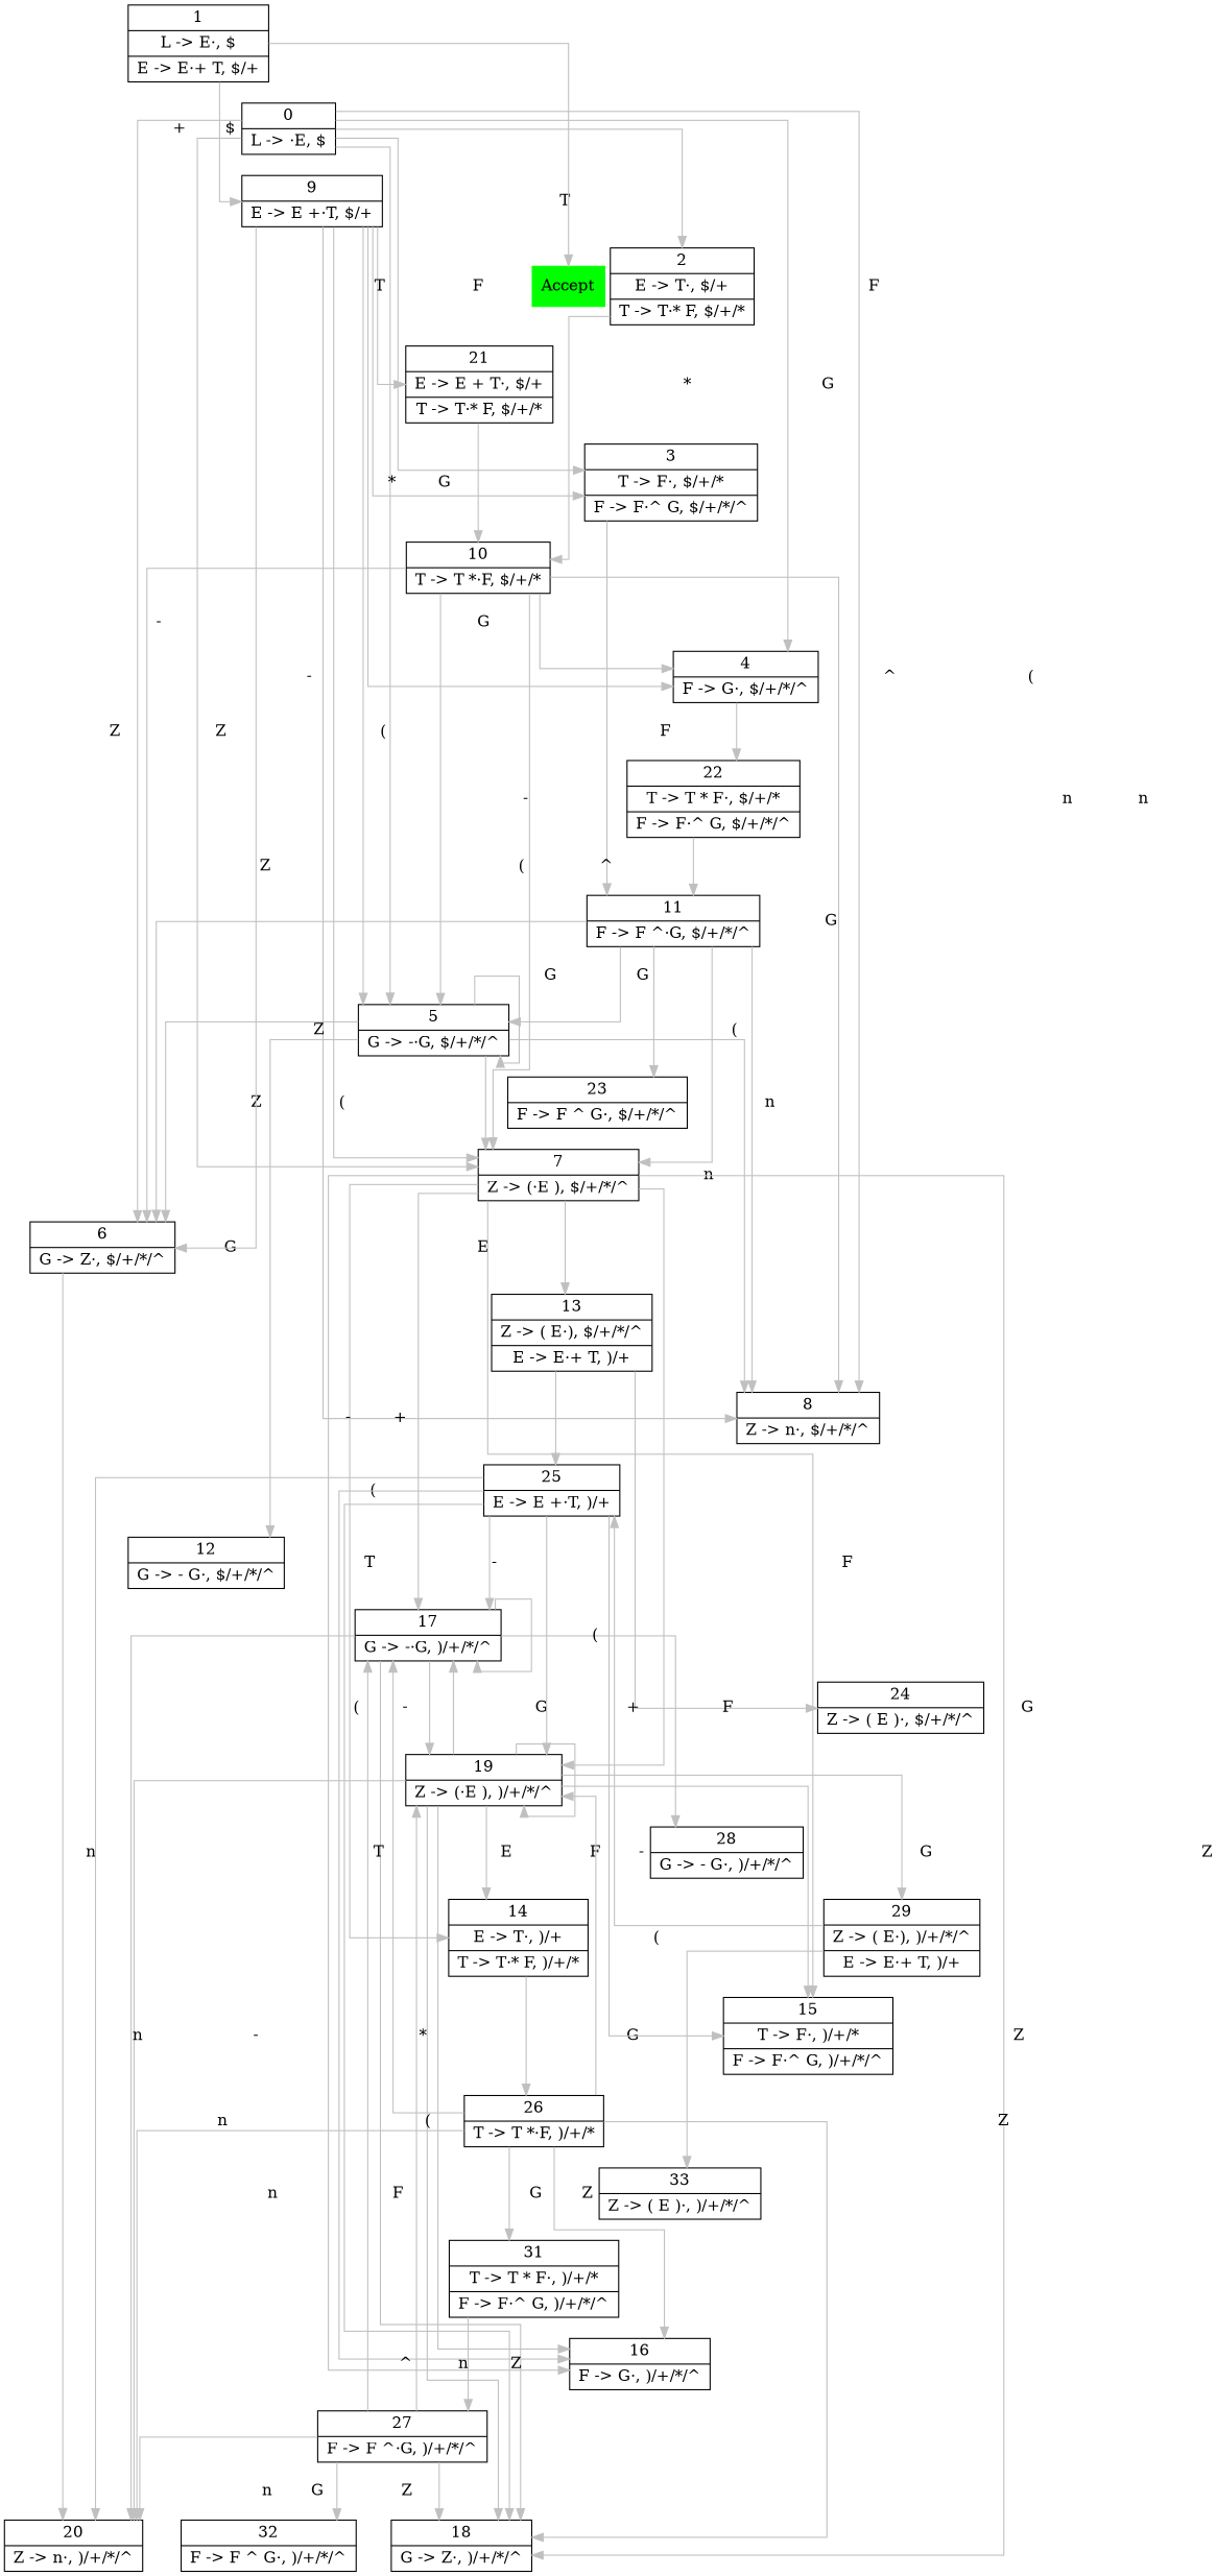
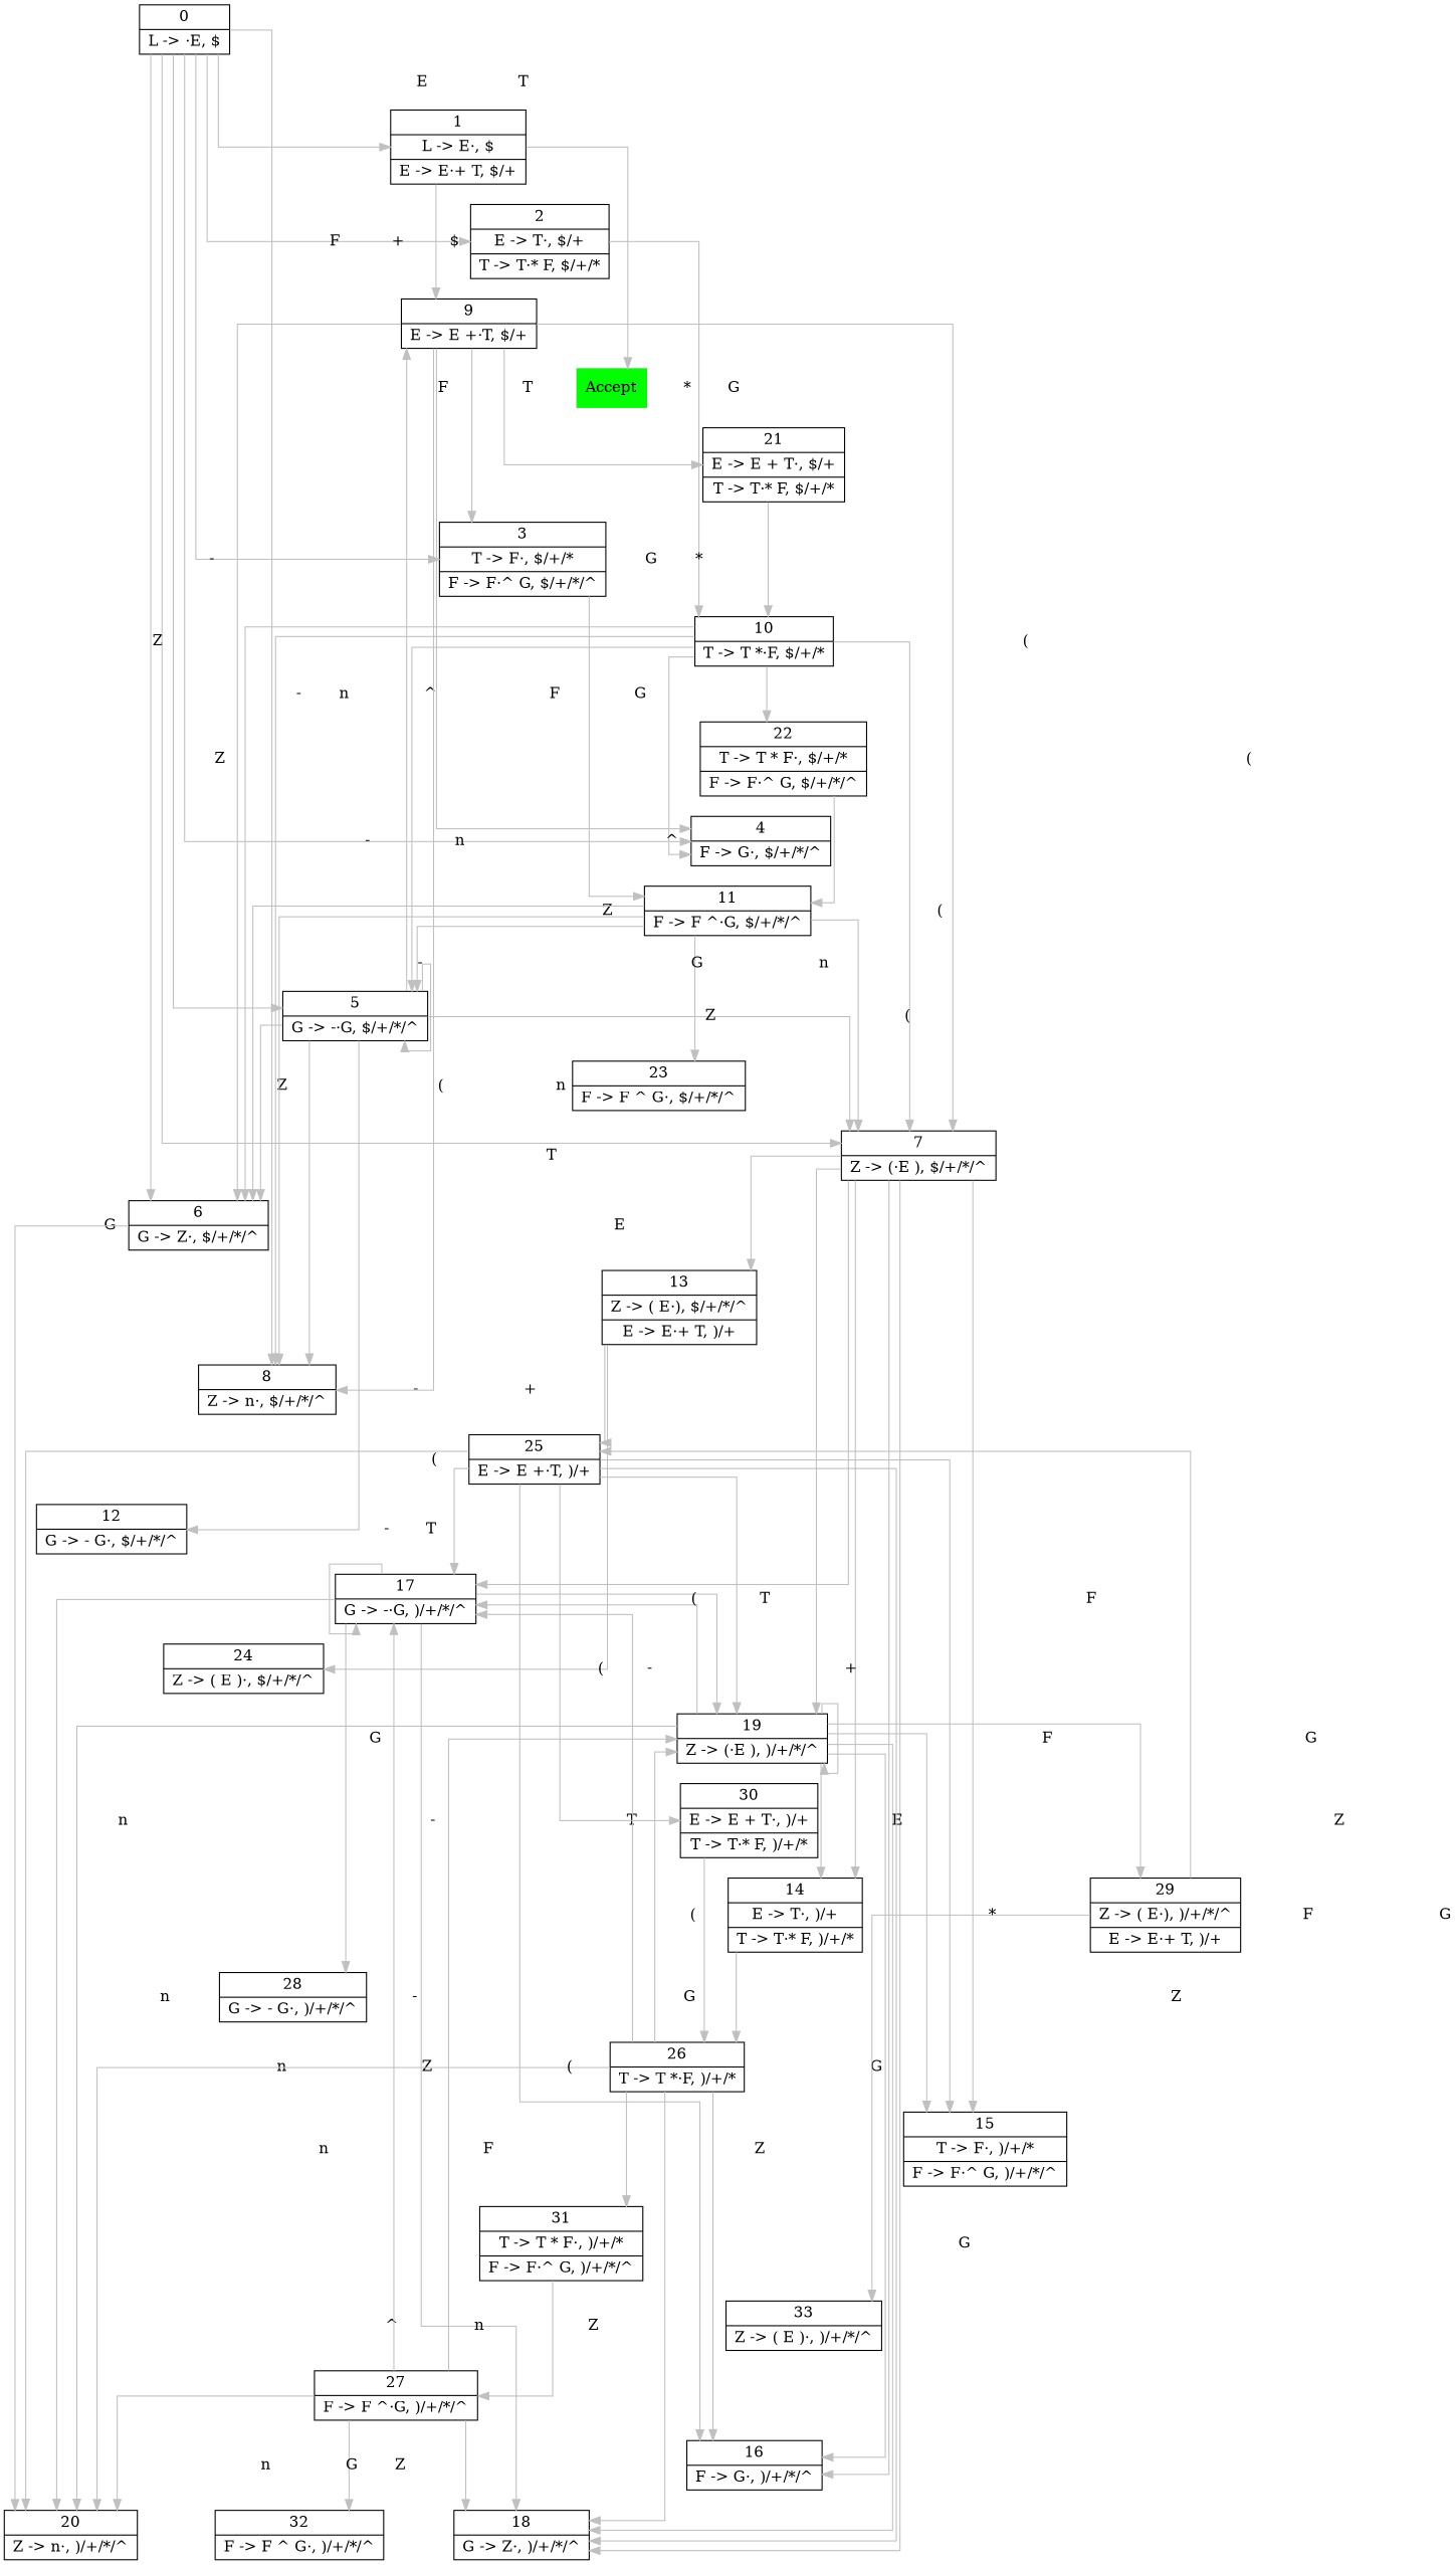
  digraph {
    nodesep=0.4
    rankdir=TB
    splines=ortho
    node [shape=record]
    edge [color=grey style=solid weight=0]
    n1 [height=0.5 label="{ 0 | L \-\> &#8901;E, \$ }" width=0.5]
    n2 [height=0.5 label="{ 1 | L \-\> E&#8901;, \$| E \-\> E&#8901;\+ T, \$/\+ }" width=0.5]
    n3 [height=0.5 label="{ 2 | E \-\> T&#8901;, \$/\+| T \-\> T&#8901;\* F, \$/\+/\* }" width=0.5]
    n4 [height=0.5 label="{ 3 | T \-\> F&#8901;, \$/\+/\*| F \-\> F&#8901;\^ G, \$/\+/\*/\^ }" width=0.5]
    n5 [height=0.5 label="{ 4 | F \-\> G&#8901;, \$/\+/\*/\^ }" width=0.5]
    n6 [height=0.5 label="{ 5 | G \-\> \-&#8901;G, \$/\+/\*/\^ }" width=0.5]
    n7 [height=0.5 label="{ 6 | G \-\> Z&#8901;, \$/\+/\*/\^ }" width=0.5]
    n8 [height=0.5 label="{ 7 | Z \-\> \(&#8901;E \), \$/\+/\*/\^ }" width=0.5]
    n9 [height=0.5 label="{ 8 | Z \-\> n&#8901;, \$/\+/\*/\^ }" width=0.5]
    n10 [height=0.5 label="{ 9 | E \-\> E \+&#8901;T, \$/\+ }" width=0.5]
    n11 [color=green height=0.5 label="{Accept}" style=filled width=0.5]
    n12 [height=0.5 label="{ 10 | T \-\> T \*&#8901;F, \$/\+/\* }" width=0.5]
    n13 [height=0.5 label="{ 11 | F \-\> F \^&#8901;G, \$/\+/\*/\^ }" width=0.5]
    n14 [height=0.5 label="{ 12 | G \-\> \- G&#8901;, \$/\+/\*/\^ }" width=0.5]
    n15 [height=0.5 label="{ 20 | Z \-\> n&#8901;, \)/\+/\*/\^ }" width=0.5]
    n16 [height=0.5 label="{ 13 | Z \-\> \( E&#8901;\), \$/\+/\*/\^| E \-\> E&#8901;\+ T, \)/\+ }" width=0.5]
    n17 [height=0.5 label="{ 14 | E \-\> T&#8901;, \)/\+| T \-\> T&#8901;\* F, \)/\+/\* }" width=0.5]
    n18 [height=0.5 label="{ 15 | T \-\> F&#8901;, \)/\+/\*| F \-\> F&#8901;\^ G, \)/\+/\*/\^ }" width=0.5]
    n19 [height=0.5 label="{ 16 | F \-\> G&#8901;, \)/\+/\*/\^ }" width=0.5]
    n20 [height=0.5 label="{ 17 | G \-\> \-&#8901;G, \)/\+/\*/\^ }" width=0.5]
    n21 [height=0.5 label="{ 18 | G \-\> Z&#8901;, \)/\+/\*/\^ }" width=0.5]
    n22 [height=0.5 label="{ 19 | Z \-\> \(&#8901;E \), \)/\+/\*/\^ }" width=0.5]
    n23 [height=0.5 label="{ 21 | E \-\> E \+ T&#8901;, \$/\+| T \-\> T&#8901;\* F, \$/\+/\* }" width=0.5]
    n24 [height=0.5 label="{ 22 | T \-\> T \* F&#8901;, \$/\+/\*| F \-\> F&#8901;\^ G, \$/\+/\*/\^ }" width=0.5]
    n25 [height=0.5 label="{ 23 | F \-\> F \^ G&#8901;, \$/\+/\*/\^ }" width=0.5]
    n26 [height=0.5 label="{ 24 | Z \-\> \( E \)&#8901;, \$/\+/\*/\^ }" width=0.5]
    n27 [height=0.5 label="{ 25 | E \-\> E \+&#8901;T, \)/\+ }" width=0.5]
    n28 [height=0.5 label="{ 26 | T \-\> T \*&#8901;F, \)/\+/\* }" width=0.5]
    n29 [height=0.5 label="{ 28 | G \-\> \- G&#8901;, \)/\+/\*/\^ }" width=0.5]
    n30 [height=0.5 label="{ 29 | Z \-\> \( E&#8901;\), \)/\+/\*/\^| E \-\> E&#8901;\+ T, \)/\+ }" width=0.5]
+   n31 [height=0.5 label="{ 30 | E \-\> E \+ T&#8901;, \)/\+| T \-\> T&#8901;\* F, \)/\+/\* }" width=0.5]
    n32 [height=0.5 label="{ 31 | T \-\> T \* F&#8901;, \)/\+/\*| F \-\> F&#8901;\^ G, \)/\+/\*/\^ }" width=0.5]
    n33 [height=0.5 label="{ 27 | F \-\> F \^&#8901;G, \)/\+/\*/\^ }" width=0.5]
    n34 [height=0.5 label="{ 32 | F \-\> F \^ G&#8901;, \)/\+/\*/\^ }" width=0.5]
    n35 [height=0.5 label="{ 33 | Z \-\> \( E \)&#8901;, \)/\+/\*/\^ }" width=0.5]
+   n1 -> n2 [label=E]
    n1 -> n3 [label=T]
    n1 -> n4 [label=F]
    n1 -> n5 [label=G]
    n1 -> n6 [label="-"]
    n1 -> n7 [label=Z]
    n1 -> n8 [label="("]
    n1 -> n9 [label=n]
    n2 -> n10 [label="+"]
    n2 -> n11 [label="$" shape=record]
    n3 -> n12 [label="*"]
    n4 -> n13 [label="^"]
    n6 -> n6 [label="-"]
    n6 -> n7 [label=Z]
    n6 -> n8 [label="("]
-   n6 -> n9 [label=n]
+   n6 -> n9 [label=T]
    n6 -> n14 [label=G]
    n7 -> n15 [label=n]
    n8 -> n16 [label=E]
    n8 -> n17 [label=T]
    n8 -> n18 [label=F]
    n8 -> n19 [label=G]
    n8 -> n20 [label="-"]
    n8 -> n21 [label=Z]
    n8 -> n22 [label="("]
    n10 -> n4 [label=F]
    n10 -> n5 [label=G]
-   n10 -> n6 [label="-"]
+   n6 -> n10 [label="-"]
    n10 -> n7 [label=Z]
    n10 -> n8 [label="("]
    n10 -> n9 [label=n]
    n10 -> n23 [label=T]
    n12 -> n5 [label=G]
    n12 -> n6 [label="-"]
    n12 -> n7 [label=Z]
    n12 -> n8 [label="("]
-   n12 -> n9 [label=G]
-   n5 -> n24 [label=F]
-   n13 -> n6 [label=G]
+   n12 -> n9 [label=n]
+   n12 -> n24 [label=F]
+   n13 -> n6 [label="-"]
    n13 -> n7 [label=Z]
    n13 -> n8 [label="("]
    n13 -> n9 [label=n]
    n13 -> n25 [label=G]
    n16 -> n26
    n16 -> n27 [label="+"]
-   n17 -> n28 [label="*"]
+   n17 -> n28 [label=G]
    n20 -> n15 [label=n]
    n20 -> n20 [label="-"]
    n20 -> n21 [label=Z]
    n20 -> n22 [label="("]
    n20 -> n29 [label=G]
    n22 -> n15 [label=n]
    n22 -> n17 [label=T]
    n22 -> n18 [label=F]
    n22 -> n19 [label=G]
    n22 -> n20 [label="-"]
    n22 -> n21 [label=Z]
    n22 -> n22 [label="("]
    n22 -> n30 [label=E]
    n23 -> n12 [label="*"]
    n24 -> n13 [label="^"]
    n27 -> n15 [label=n]
    n27 -> n18 [label=F]
    n27 -> n19 [label=G]
    n27 -> n20 [label="-"]
    n27 -> n21 [label=Z]
    n27 -> n22 [label="("]
+   n27 -> n31 [label=T]
    n28 -> n15 [label=n]
    n28 -> n19 [label=G]
    n28 -> n20 [label="-"]
    n28 -> n21 [label=Z]
    n28 -> n22 [label="("]
    n28 -> n32 [label=F]
    n30 -> n27 [label="+"]
    n30 -> n35
+   n31 -> n28 [label="*"]
    n32 -> n33 [label="^"]
    n33 -> n15 [label=n]
    n33 -> n20 [label="-"]
    n33 -> n21 [label=Z]
    n33 -> n22 [label="("]
    n33 -> n34 [label=G]
  }
